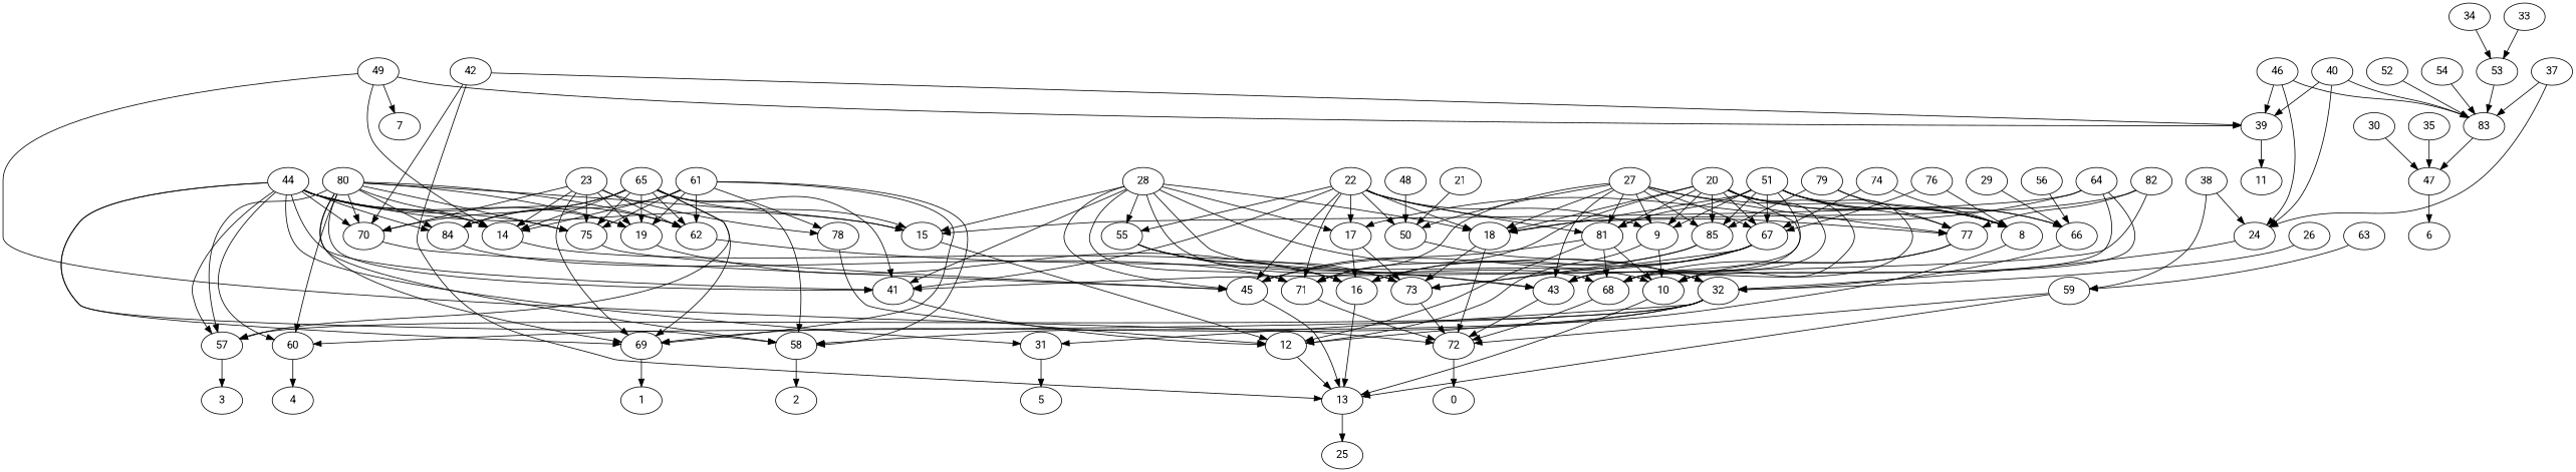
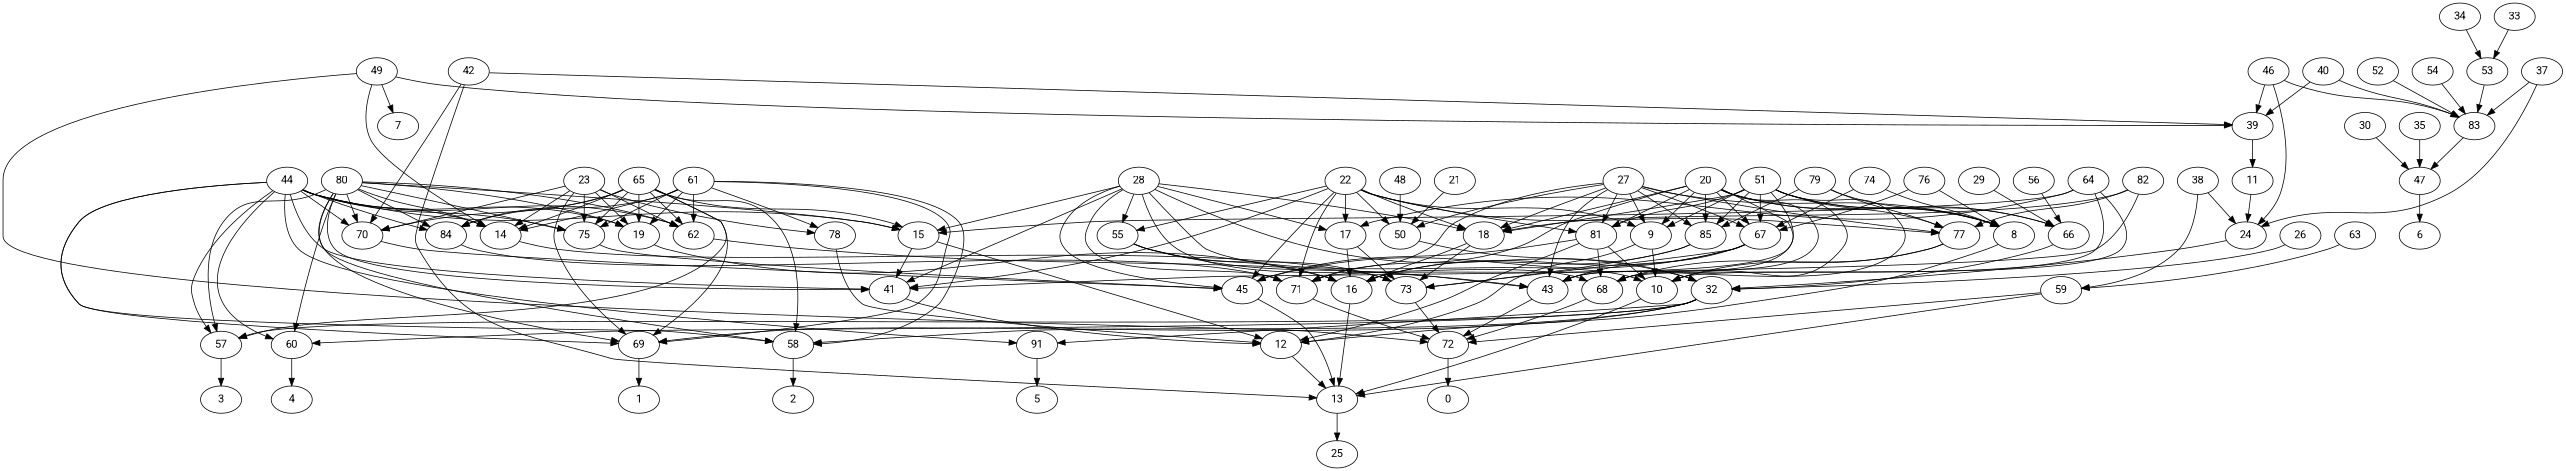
  digraph {
    fontname=Roboto
    node [fontname=Roboto]
    edge [fontname=Roboto]
    49
    39
    72
    14
    7
    11
    0
    73
    42
    13
    70
    25
    45
    46
    83
    24
    47
    32
    40
    6
    30
    35
    52
    54
    37
    53
    34
    33
    44
-   31
+   31 [label=91]
    60
    57
    58
    69
    62
    84
    41
    15
    19
    75
    5
    4
    3
    2
    1
    43
    71
    12
    16
    28
    68
    55
    18
    17
    10
    26
    66
    50
    27
    67
    77
    81
    85
    9
    8
    48
    22
    21
    20
    29
    51
    56
    38
    59
    80
    65
    61
    78
    23
    74
    76
    64
    82
    79
    63
    49 -> 39
    49 -> 72
    49 -> 14
    49 -> 7
    39 -> 11
    72 -> 0
    14 -> 73
    73 -> 72
    42 -> 39
    42 -> 13
    42 -> 70
    13 -> 25
    70 -> 45
    45 -> 13
    46 -> 39
    46 -> 83
    46 -> 24
    83 -> 47
    24 -> 32
    47 -> 6
    32 -> 31
    32 -> 60
    32 -> 57
    32 -> 58
    32 -> 69
    40 -> 39
    40 -> 83
-   40 -> 24
+   11 -> 24
    30 -> 47
    35 -> 47
    52 -> 83
    54 -> 83
    37 -> 83
    37 -> 24
    53 -> 83
    34 -> 53
    33 -> 53
    44 -> 14
    44 -> 70
    44 -> 31
    44 -> 60
    44 -> 57
    44 -> 58
    44 -> 69
    44 -> 62
    44 -> 84
    44 -> 41
    44 -> 15
    44 -> 19
    44 -> 75
    31 -> 5
    60 -> 4
    57 -> 3
    58 -> 2
    69 -> 1
    62 -> 43
    84 -> 71
    41 -> 12
    15 -> 12
    19 -> 16
    75 -> 45
    43 -> 72
    71 -> 72
    12 -> 13
    16 -> 13
    28 -> 45
    28 -> 32
    28 -> 41
    28 -> 15
    28 -> 71
    28 -> 68
    28 -> 55
    28 -> 18
    28 -> 17
    28 -> 10
    68 -> 72
    55 -> 73
    55 -> 43
    55 -> 16
    18 -> 73
-   18 -> 72
+   18 -> 16
    17 -> 73
    17 -> 16
    10 -> 13
    26 -> 32
    66 -> 32
    50 -> 32
    27 -> 43
    27 -> 71
    27 -> 18
    27 -> 50
    27 -> 67
    27 -> 77
    27 -> 81
    27 -> 85
    27 -> 9
    27 -> 8
    67 -> 73
    67 -> 45
    67 -> 43
    67 -> 16
    77 -> 68
    77 -> 10
    81 -> 45
    81 -> 12
    81 -> 68
    81 -> 10
    85 -> 73
    85 -> 16
    9 -> 12
    9 -> 10
    8 -> 12
    48 -> 50
    22 -> 45
    22 -> 41
    22 -> 71
    22 -> 55
    22 -> 18
    22 -> 17
    22 -> 50
    22 -> 77
    22 -> 81
    22 -> 9
    21 -> 50
    20 -> 43
    20 -> 71
    20 -> 68
    20 -> 18
    20 -> 10
    20 -> 66
    20 -> 67
    20 -> 81
    20 -> 85
    20 -> 9
    20 -> 8
    29 -> 66
    51 -> 43
    51 -> 71
    51 -> 18
    51 -> 66
    51 -> 67
    51 -> 77
    51 -> 81
    51 -> 85
    51 -> 9
    51 -> 8
    56 -> 66
    38 -> 24
    38 -> 59
    59 -> 72
    59 -> 13
    80 -> 14
    80 -> 70
    80 -> 60
    80 -> 57
    80 -> 58
    80 -> 69
    80 -> 62
    80 -> 84
    80 -> 41
    80 -> 15
    80 -> 19
    80 -> 75
    65 -> 14
    65 -> 70
    65 -> 57
    65 -> 58
    65 -> 69
    65 -> 62
    65 -> 84
-   65 -> 41
+   15 -> 41
    65 -> 15
    65 -> 19
    65 -> 75
    61 -> 14
    61 -> 58
    61 -> 69
    61 -> 62
    61 -> 84
    61 -> 19
    61 -> 75
    61 -> 78
    78 -> 12
    23 -> 14
    23 -> 70
    23 -> 69
    23 -> 62
    23 -> 19
    23 -> 75
    23 -> 78
    74 -> 67
    74 -> 8
    76 -> 67
    76 -> 8
    64 -> 15
    64 -> 68
    64 -> 17
    64 -> 10
    82 -> 41
    82 -> 18
    82 -> 77
    79 -> 77
    79 -> 85
    79 -> 8
    63 -> 59
  }
